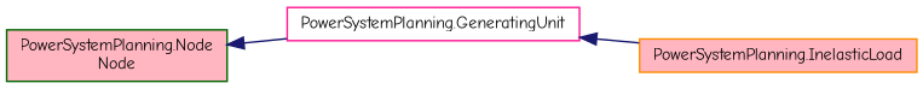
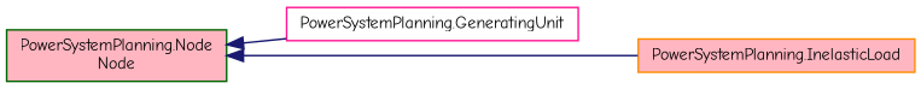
  digraph {
    fontname="Comic Neue"
    rankdir=LR
    node [fillcolor=lightpink fontname="Comic Neue" fontsize=10 shape=record style=filled]
    edge [color=midnightblue dir=back fontname="Comic Neue" fontsize=10 labelfontname=Helvetica labelfontsize=10 style=solid]
    n1 [color=darkgreen height=0.2 label="PowerSystemPlanning.Node\lNode" width=0.4]
    n2 [color=deeppink fillcolor=white height=0.2 label="PowerSystemPlanning.GeneratingUnit" width=0.4]
    n3 [color=darkorange height=0.2 label="PowerSystemPlanning.InelasticLoad" width=0.4]
    n1 -> n2
-   n2 -> n3
+   n1 -> n3
  }
